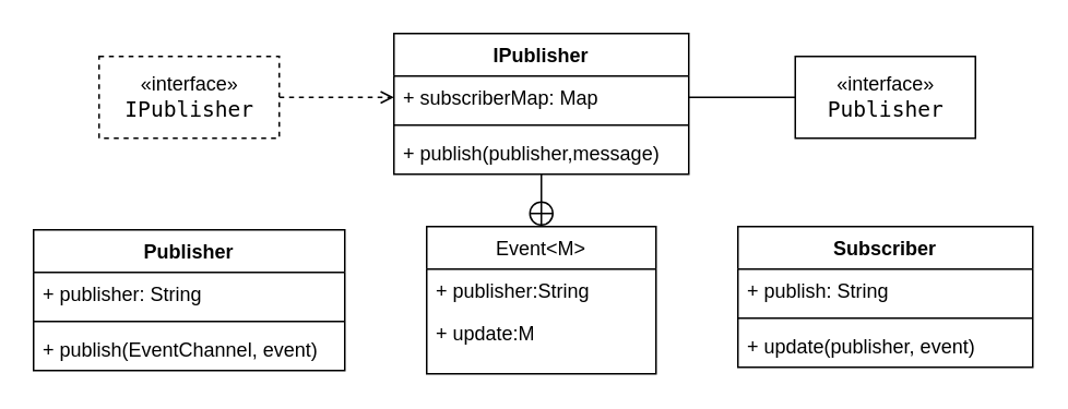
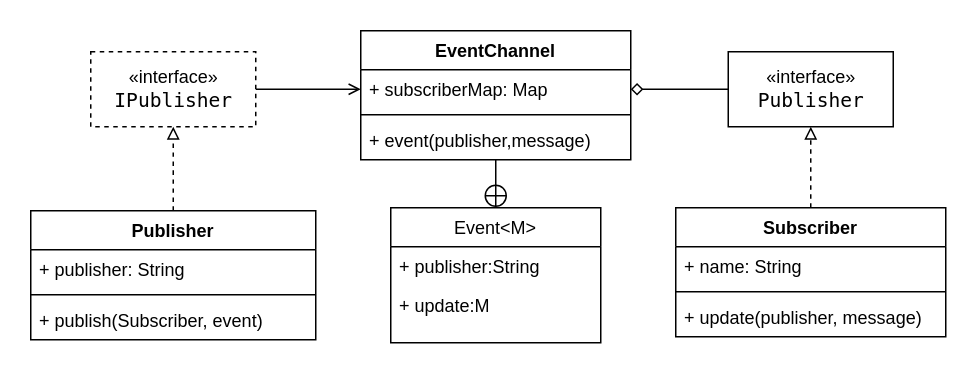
  <mxCell id="0" />
  <mxCell id="1" parent="0" />
- <mxCell id="2" style="edgeStyle=orthogonalEdgeStyle;rounded=0;orthogonalLoop=1;jettySize=auto;html=1;exitX=1;exitY=0.5;exitDx=0;exitDy=0;endArrow=open;endFill=0;dashed=1;" parent="1" source="3" target="9" edge="1"><mxGeometry relative="1" as="geometry" /></mxCell>
+ <mxCell id="2" style="edgeStyle=orthogonalEdgeStyle;rounded=0;orthogonalLoop=1;jettySize=auto;html=1;exitX=1;exitY=0.5;exitDx=0;exitDy=0;endArrow=open;endFill=0;dashed=0;" parent="1" source="3" target="9" edge="1"><mxGeometry relative="1" as="geometry" /></mxCell>
  <mxCell id="3" value="«interface»&lt;br&gt;&lt;span style=&quot;font-family: &amp;#34;jetbrains mono&amp;#34; , monospace ; font-size: 9.8pt&quot;&gt;IPublisher&lt;/span&gt;" style="html=1;dashed=1;" parent="1" vertex="1"><mxGeometry x="60" y="34" width="110" height="50" as="geometry" /></mxCell>
- <mxCell id="4" style="edgeStyle=orthogonalEdgeStyle;rounded=0;orthogonalLoop=1;jettySize=auto;html=1;exitX=0;exitY=0.5;exitDx=0;exitDy=0;entryX=1;entryY=0.5;entryDx=0;entryDy=0;endArrow=none;endFill=0;" parent="1" source="5" target="9" edge="1"><mxGeometry relative="1" as="geometry" /></mxCell>
+ <mxCell id="4" style="edgeStyle=orthogonalEdgeStyle;rounded=0;orthogonalLoop=1;jettySize=auto;html=1;exitX=0;exitY=0.5;exitDx=0;exitDy=0;entryX=1;entryY=0.5;entryDx=0;entryDy=0;endArrow=diamond;endFill=0;" parent="1" source="5" target="9" edge="1"><mxGeometry relative="1" as="geometry" /></mxCell>
  <mxCell id="5" value="«interface»&lt;br&gt;&lt;span style=&quot;font-family: &amp;#34;jetbrains mono&amp;#34; , monospace ; font-size: 9.8pt&quot;&gt;Publisher&lt;/span&gt;" style="html=1;" parent="1" vertex="1"><mxGeometry x="485" y="34" width="110" height="50" as="geometry" /></mxCell>
- <mxCell id="8" value="IPublisher" style="swimlane;fontStyle=1;align=center;verticalAlign=top;childLayout=stackLayout;horizontal=1;startSize=26;horizontalStack=0;resizeParent=1;resizeParentMax=0;resizeLast=0;collapsible=1;marginBottom=0;" parent="1" vertex="1"><mxGeometry x="240" y="20" width="180" height="86" as="geometry" /></mxCell>
+ <mxCell id="6" style="edgeStyle=orthogonalEdgeStyle;rounded=0;orthogonalLoop=1;jettySize=auto;html=1;exitX=0.5;exitY=0;exitDx=0;exitDy=0;endArrow=block;endFill=0;dashed=1;" parent="1" source="20" target="5" edge="1"><mxGeometry relative="1" as="geometry" /></mxCell>
+ <mxCell id="7" style="edgeStyle=orthogonalEdgeStyle;rounded=0;orthogonalLoop=1;jettySize=auto;html=1;exitX=0.5;exitY=0;exitDx=0;exitDy=0;entryX=0.5;entryY=1;entryDx=0;entryDy=0;endArrow=block;endFill=0;dashed=1;curved=1;" parent="1" source="16" target="3" edge="1"><mxGeometry relative="1" as="geometry" /></mxCell>
+ <mxCell id="8" value="EventChannel" style="swimlane;fontStyle=1;align=center;verticalAlign=top;childLayout=stackLayout;horizontal=1;startSize=26;horizontalStack=0;resizeParent=1;resizeParentMax=0;resizeLast=0;collapsible=1;marginBottom=0;" parent="1" vertex="1"><mxGeometry x="240" y="20" width="180" height="86" as="geometry" /></mxCell>
  <mxCell id="9" value="+ subscriberMap: Map&#10;" style="text;strokeColor=none;fillColor=none;align=left;verticalAlign=top;spacingLeft=4;spacingRight=4;overflow=hidden;rotatable=0;points=[[0,0.5],[1,0.5]];portConstraint=eastwest;" parent="8" vertex="1"><mxGeometry y="26" width="180" height="26" as="geometry" /></mxCell>
  <mxCell id="10" value="" style="line;strokeWidth=1;fillColor=none;align=left;verticalAlign=middle;spacingTop=-1;spacingLeft=3;spacingRight=3;rotatable=0;labelPosition=right;points=[];portConstraint=eastwest;" parent="8" vertex="1"><mxGeometry y="52" width="180" height="8" as="geometry" /></mxCell>
- <mxCell id="11" value="+ publish(publisher,message)" style="text;strokeColor=none;fillColor=none;align=left;verticalAlign=top;spacingLeft=4;spacingRight=4;overflow=hidden;rotatable=0;points=[[0,0.5],[1,0.5]];portConstraint=eastwest;" parent="8" vertex="1"><mxGeometry y="60" width="180" height="26" as="geometry" /></mxCell>
+ <mxCell id="11" value="+ event(publisher,message)" style="text;strokeColor=none;fillColor=none;align=left;verticalAlign=top;spacingLeft=4;spacingRight=4;overflow=hidden;rotatable=0;points=[[0,0.5],[1,0.5]];portConstraint=eastwest;" parent="8" vertex="1"><mxGeometry y="60" width="180" height="26" as="geometry" /></mxCell>
  <mxCell id="12" style="edgeStyle=orthogonalEdgeStyle;rounded=0;orthogonalLoop=1;jettySize=auto;html=1;exitX=0.5;exitY=0;exitDx=0;exitDy=0;entryX=0.5;entryY=1;entryDx=0;entryDy=0;startArrow=circlePlus;startFill=0;endArrow=none;endFill=0;" parent="1" source="13" target="8" edge="1"><mxGeometry relative="1" as="geometry" /></mxCell>
  <mxCell id="13" value="&#10;Event&lt;M&gt;&#10;" style="swimlane;fontStyle=0;childLayout=stackLayout;horizontal=1;startSize=26;fillColor=none;horizontalStack=0;resizeParent=1;resizeParentMax=0;resizeLast=0;collapsible=1;marginBottom=0;" parent="1" vertex="1"><mxGeometry x="260" y="138" width="140" height="90" as="geometry" /></mxCell>
  <mxCell id="14" value="+ publisher:String" style="text;strokeColor=none;fillColor=none;align=left;verticalAlign=top;spacingLeft=4;spacingRight=4;overflow=hidden;rotatable=0;points=[[0,0.5],[1,0.5]];portConstraint=eastwest;" parent="13" vertex="1"><mxGeometry y="26" width="140" height="26" as="geometry" /></mxCell>
  <mxCell id="15" value="+ update:M&#10;" style="text;strokeColor=none;fillColor=none;align=left;verticalAlign=top;spacingLeft=4;spacingRight=4;overflow=hidden;rotatable=0;points=[[0,0.5],[1,0.5]];portConstraint=eastwest;" parent="13" vertex="1"><mxGeometry y="52" width="140" height="38" as="geometry" /></mxCell>
  <mxCell id="16" value="Publisher" style="swimlane;fontStyle=1;align=center;verticalAlign=top;childLayout=stackLayout;horizontal=1;startSize=26;horizontalStack=0;resizeParent=1;resizeParentMax=0;resizeLast=0;collapsible=1;marginBottom=0;" parent="1" vertex="1"><mxGeometry x="20" y="140" width="190" height="86" as="geometry" /></mxCell>
  <mxCell id="17" value="+ publisher: String" style="text;strokeColor=none;fillColor=none;align=left;verticalAlign=top;spacingLeft=4;spacingRight=4;overflow=hidden;rotatable=0;points=[[0,0.5],[1,0.5]];portConstraint=eastwest;" parent="16" vertex="1"><mxGeometry y="26" width="190" height="26" as="geometry" /></mxCell>
  <mxCell id="18" value="" style="line;strokeWidth=1;fillColor=none;align=left;verticalAlign=middle;spacingTop=-1;spacingLeft=3;spacingRight=3;rotatable=0;labelPosition=right;points=[];portConstraint=eastwest;" parent="16" vertex="1"><mxGeometry y="52" width="190" height="8" as="geometry" /></mxCell>
- <mxCell id="19" value="+ publish(EventChannel, event)" style="text;strokeColor=none;fillColor=none;align=left;verticalAlign=top;spacingLeft=4;spacingRight=4;overflow=hidden;rotatable=0;points=[[0,0.5],[1,0.5]];portConstraint=eastwest;" parent="16" vertex="1"><mxGeometry y="60" width="190" height="26" as="geometry" /></mxCell>
+ <mxCell id="19" value="+ publish(Subscriber, event)" style="text;strokeColor=none;fillColor=none;align=left;verticalAlign=top;spacingLeft=4;spacingRight=4;overflow=hidden;rotatable=0;points=[[0,0.5],[1,0.5]];portConstraint=eastwest;" parent="16" vertex="1"><mxGeometry y="60" width="190" height="26" as="geometry" /></mxCell>
  <mxCell id="20" value="Subscriber" style="swimlane;fontStyle=1;align=center;verticalAlign=top;childLayout=stackLayout;horizontal=1;startSize=26;horizontalStack=0;resizeParent=1;resizeParentMax=0;resizeLast=0;collapsible=1;marginBottom=0;" parent="1" vertex="1"><mxGeometry x="450" y="138" width="180" height="86" as="geometry" /></mxCell>
- <mxCell id="21" value="+ publish: String" style="text;strokeColor=none;fillColor=none;align=left;verticalAlign=top;spacingLeft=4;spacingRight=4;overflow=hidden;rotatable=0;points=[[0,0.5],[1,0.5]];portConstraint=eastwest;" parent="20" vertex="1"><mxGeometry y="26" width="180" height="26" as="geometry" /></mxCell>
+ <mxCell id="21" value="+ name: String" style="text;strokeColor=none;fillColor=none;align=left;verticalAlign=top;spacingLeft=4;spacingRight=4;overflow=hidden;rotatable=0;points=[[0,0.5],[1,0.5]];portConstraint=eastwest;" parent="20" vertex="1"><mxGeometry y="26" width="180" height="26" as="geometry" /></mxCell>
  <mxCell id="22" value="" style="line;strokeWidth=1;fillColor=none;align=left;verticalAlign=middle;spacingTop=-1;spacingLeft=3;spacingRight=3;rotatable=0;labelPosition=right;points=[];portConstraint=eastwest;" parent="20" vertex="1"><mxGeometry y="52" width="180" height="8" as="geometry" /></mxCell>
- <mxCell id="23" value="+ update(publisher, event)" style="text;strokeColor=none;fillColor=none;align=left;verticalAlign=top;spacingLeft=4;spacingRight=4;overflow=hidden;rotatable=0;points=[[0,0.5],[1,0.5]];portConstraint=eastwest;" parent="20" vertex="1"><mxGeometry y="60" width="180" height="26" as="geometry" /></mxCell>
+ <mxCell id="23" value="+ update(publisher, message)" style="text;strokeColor=none;fillColor=none;align=left;verticalAlign=top;spacingLeft=4;spacingRight=4;overflow=hidden;rotatable=0;points=[[0,0.5],[1,0.5]];portConstraint=eastwest;" parent="20" vertex="1"><mxGeometry y="60" width="180" height="26" as="geometry" /></mxCell>
